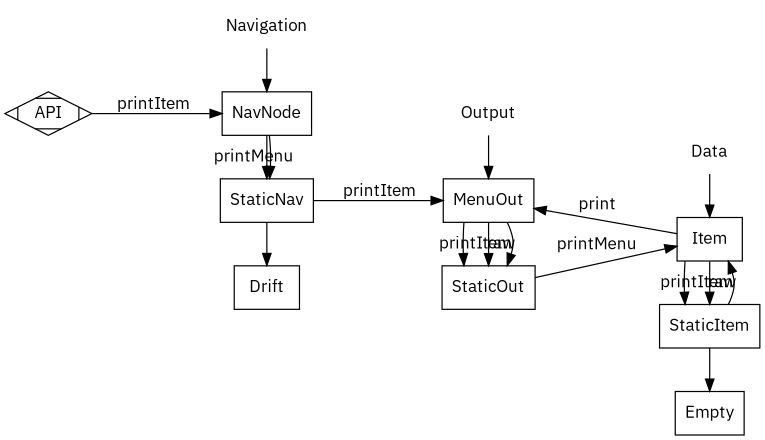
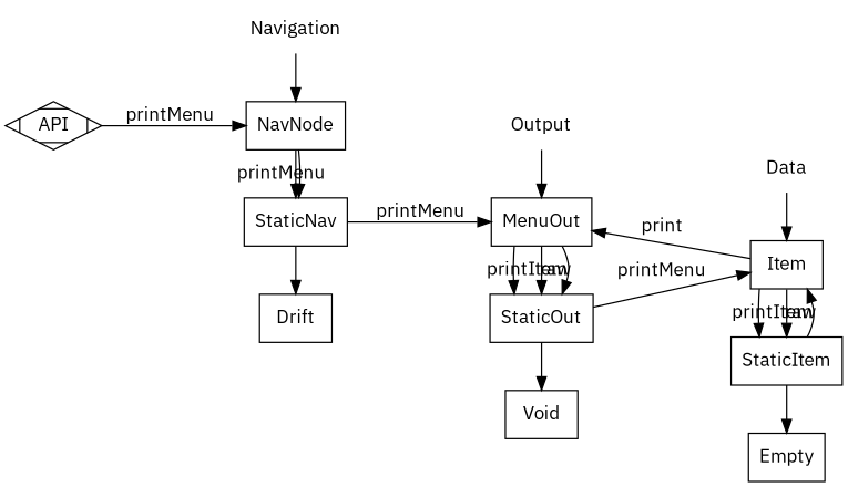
  digraph {
    fontname="IBM Plex Sans"
    rankdir=LR
    node [fontname="IBM Plex Sans" shape=box]
    edge [arrowhead=normal fontname="IBM Plex Sans"]
    Navigation [shape=plaintext]
    NavNode
    StaticNav
    Drift
    Output [shape=plaintext]
    MenuOut
    StaticOut
+   Void
    Data [shape=plaintext]
    Item
    StaticItem
    Empty
    API [shape=Mdiamond]
    subgraph sub_1 {
      rank=same
      Navigation
      NavNode
      StaticNav
      Drift
    }
    subgraph sub_2 {
      rank=same
      Output
      MenuOut
      StaticOut
+     Void
    }
    subgraph sub_3 {
      rank=same
      Data
      Item
      StaticItem
      Empty
    }
    Navigation -> NavNode
    NavNode -> StaticNav
    NavNode -> StaticNav [label=printMenu]
    StaticNav -> Drift
-   StaticNav -> MenuOut [label=printItem]
+   StaticNav -> MenuOut [label=printMenu]
    Output -> MenuOut
    MenuOut -> StaticOut
    MenuOut -> StaticOut [label=printItem]
    MenuOut -> StaticOut [label=raw]
+   StaticOut -> Void
    StaticOut -> Item [label=printMenu]
    Data -> Item
    Item -> MenuOut [label=print]
    Item -> StaticItem
    Item -> StaticItem [label=printItem]
    StaticItem -> Item [label=raw]
    StaticItem -> Empty
-   API -> NavNode [label=printItem]
+   API -> NavNode [label=printMenu]
  }
